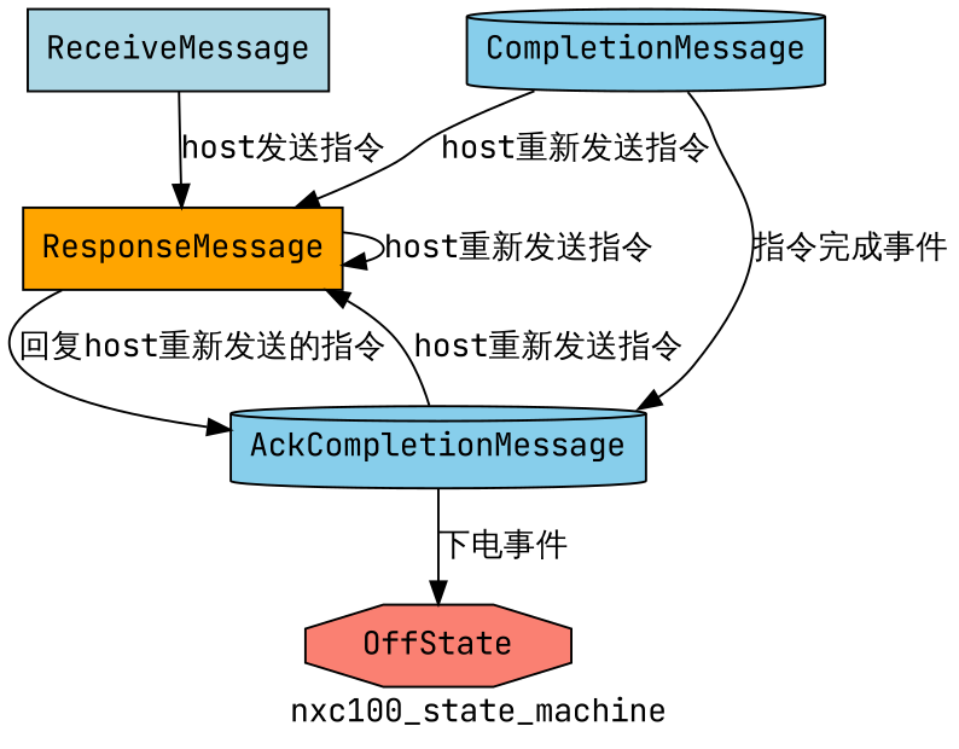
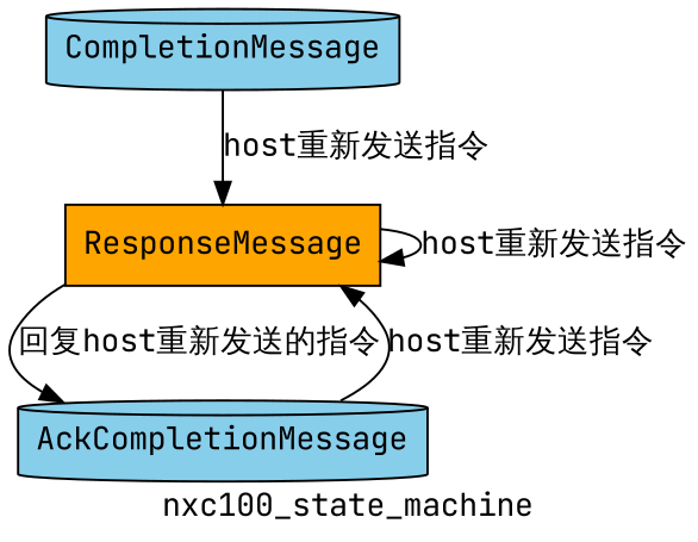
  digraph {
    fontname="JetBrains Mono"
    label=nxc100_state_machine
    node [fillcolor=skyblue fontname="JetBrains Mono" shape=box style=filled]
    edge [fontname="JetBrains Mono"]
-   ReceiveMessage [fillcolor=lightblue]
    ResponseMessage [fillcolor=orange]
    AckCompletionMessage [shape=cylinder]
    CompletionMessage [shape=cylinder]
-   OffState [fillcolor=salmon shape=octagon]
-   ReceiveMessage -> ResponseMessage [label="host发送指令"]
    ResponseMessage -> ResponseMessage [label="host重新发送指令"]
    ResponseMessage -> AckCompletionMessage [label="回复host重新发送的指令"]
    AckCompletionMessage -> ResponseMessage [label="host重新发送指令"]
-   AckCompletionMessage -> OffState [label="下电事件"]
    CompletionMessage -> ResponseMessage [label="host重新发送指令"]
-   CompletionMessage -> AckCompletionMessage [label="指令完成事件"]
  }
